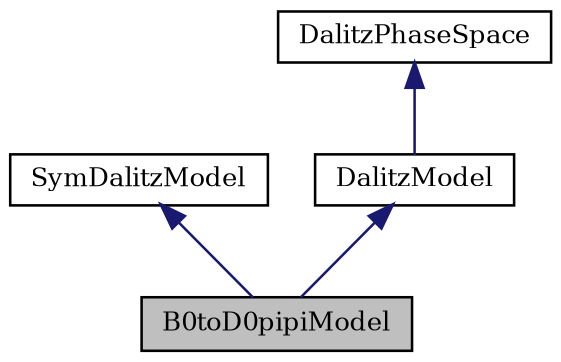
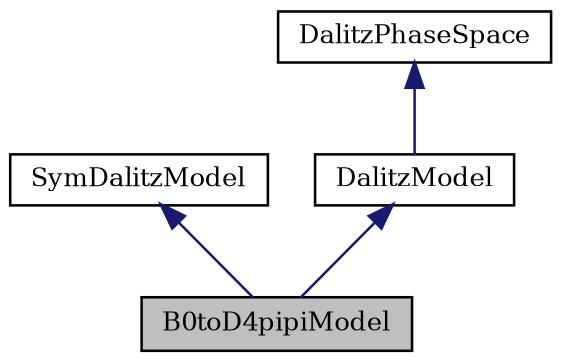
  digraph {
    fontname="DejaVu Serif"
    node [color=black fillcolor=white fontname="DejaVu Serif" fontsize=10 shape=record style=filled]
    edge [color=midnightblue dir=back fontname="DejaVu Serif" fontsize=10 labelfontname=Helvetica labelfontsize=10 style=solid]
-   n1 [fillcolor=grey75 fontcolor=black height=0.2 label=B0toD0pipiModel width=0.4]
+   n1 [fillcolor=grey75 fontcolor=black height=0.2 label=B0toD4pipiModel width=0.4]
    n2 [height=0.2 label=SymDalitzModel width=0.4]
    n3 [height=0.2 label=DalitzModel width=0.4]
    n4 [height=0.2 label=DalitzPhaseSpace width=0.4]
    n2 -> n1
    n3 -> n1
    n4 -> n3
  }
